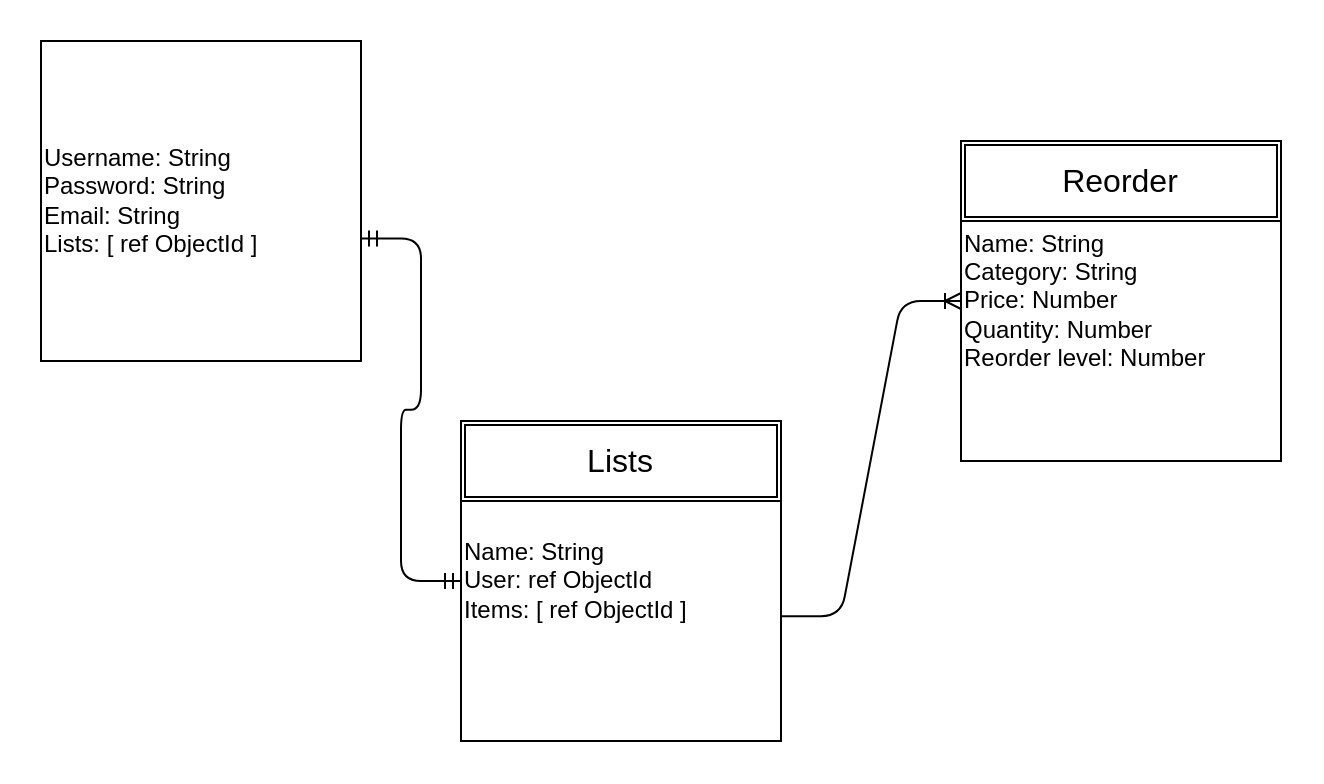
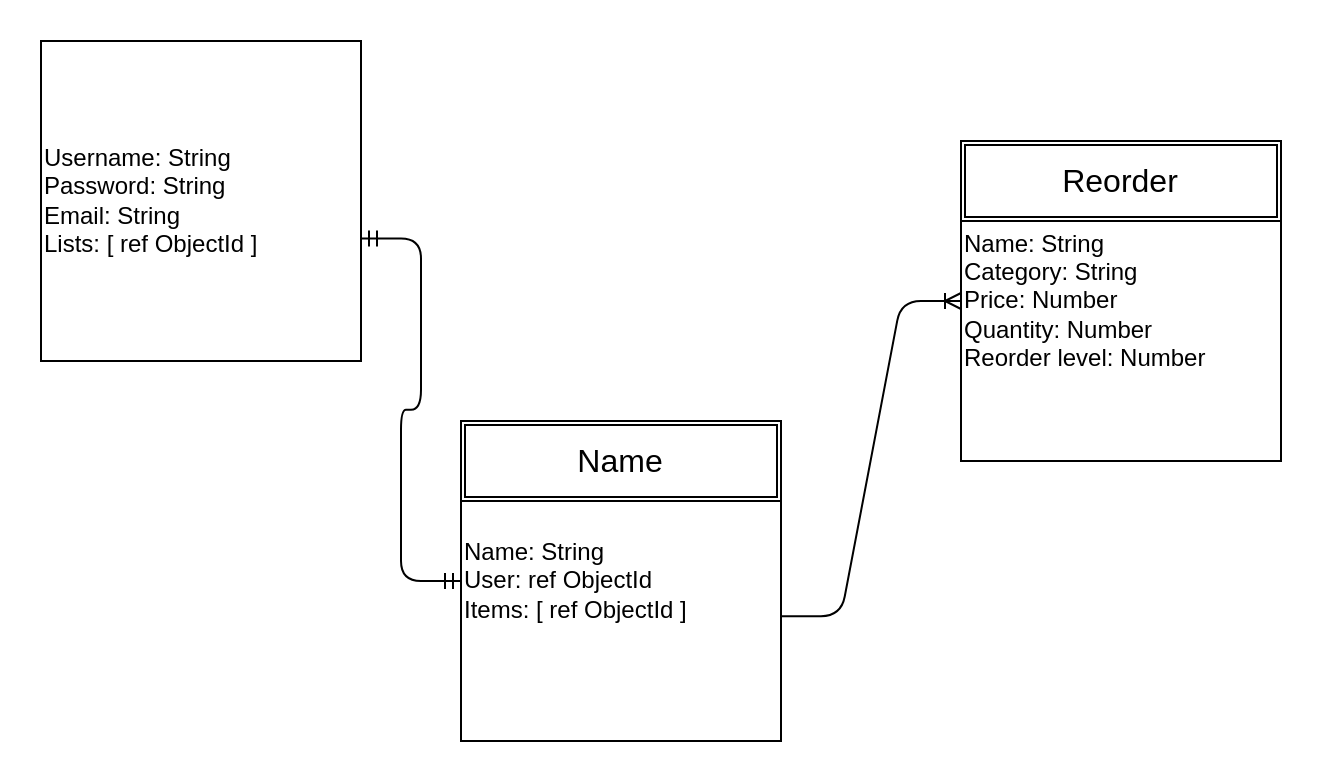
  <mxCell id="0" />
  <mxCell id="1" parent="0" />
  <mxCell id="2" value="Username: String&lt;br&gt;Password: String&lt;br&gt;Email: String&lt;br&gt;Lists: [ ref ObjectId ]" style="whiteSpace=wrap;html=1;aspect=fixed;align=left;" parent="1" vertex="1"><mxGeometry x="20" y="20" width="160" height="160" as="geometry" /></mxCell>
  <mxCell id="3" value="Name: String&lt;br&gt;User: ref ObjectId&lt;br&gt;Items: [ ref ObjectId ]" style="whiteSpace=wrap;html=1;aspect=fixed;align=left;" parent="1" vertex="1"><mxGeometry x="230" y="210" width="160" height="160" as="geometry" /></mxCell>
  <mxCell id="4" value="Name: String&lt;br&gt;Category: String&lt;br&gt;Price: Number&lt;br&gt;Quantity: Number&lt;br&gt;Reorder level: Number" style="whiteSpace=wrap;html=1;aspect=fixed;align=left;" parent="1" vertex="1"><mxGeometry x="480" y="70" width="160" height="160" as="geometry" /></mxCell>
  <mxCell id="5" value="Reorder" style="shape=ext;double=1;rounded=0;whiteSpace=wrap;html=1;fontSize=16;" parent="1" vertex="1"><mxGeometry x="480" y="70" width="160" height="40" as="geometry" /></mxCell>
- <mxCell id="6" value="Lists" style="shape=ext;double=1;rounded=0;whiteSpace=wrap;html=1;fontSize=16;" parent="1" vertex="1"><mxGeometry x="230" y="210" width="160" height="40" as="geometry" /></mxCell>
+ <mxCell id="6" value="Name" style="shape=ext;double=1;rounded=0;whiteSpace=wrap;html=1;fontSize=16;" parent="1" vertex="1"><mxGeometry x="230" y="210" width="160" height="40" as="geometry" /></mxCell>
  <mxCell id="7" value="" style="edgeStyle=entityRelationEdgeStyle;fontSize=12;html=1;endArrow=ERmandOne;startArrow=ERmandOne;exitX=1;exitY=0.617;exitDx=0;exitDy=0;exitPerimeter=0;entryX=0;entryY=0.5;entryDx=0;entryDy=0;" parent="1" source="2" target="3" edge="1"><mxGeometry width="100" height="100" relative="1" as="geometry"><mxPoint x="290" y="280" as="sourcePoint" /><mxPoint x="390" y="180" as="targetPoint" /></mxGeometry></mxCell>
  <mxCell id="8" value="" style="edgeStyle=entityRelationEdgeStyle;fontSize=12;html=1;endArrow=ERoneToMany;exitX=1;exitY=0.61;exitDx=0;exitDy=0;entryX=0;entryY=0.5;entryDx=0;entryDy=0;exitPerimeter=0;" parent="1" source="3" target="4" edge="1"><mxGeometry width="100" height="100" relative="1" as="geometry"><mxPoint x="380" y="250" as="sourcePoint" /><mxPoint x="480" y="150" as="targetPoint" /></mxGeometry></mxCell>
